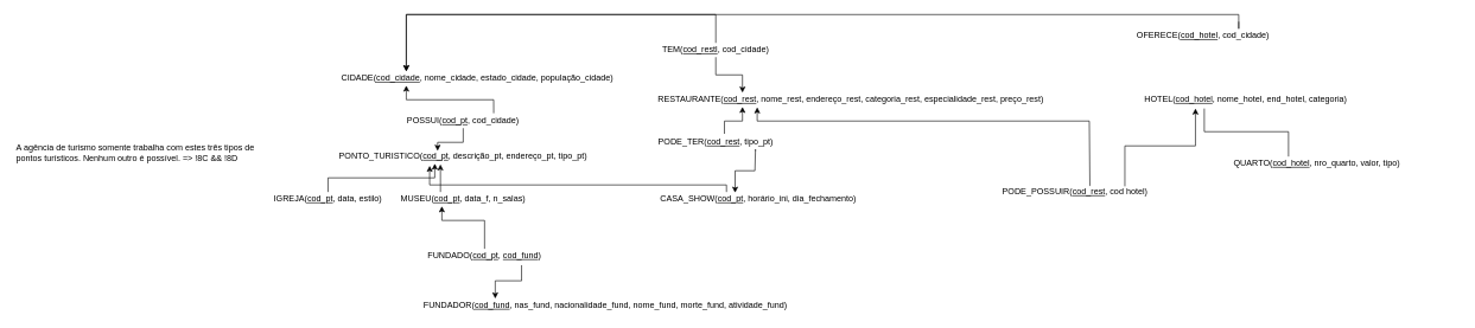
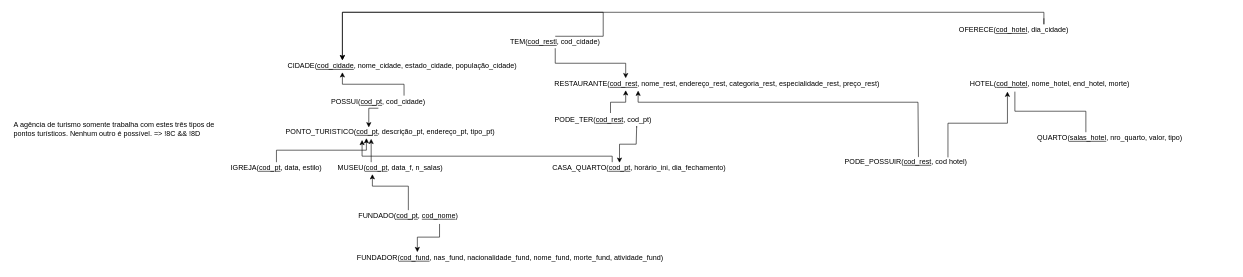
  <mxCell id="0" />
  <mxCell id="1" parent="0" />
  <mxCell id="2" style="edgeStyle=orthogonalEdgeStyle;rounded=0;orthogonalLoop=1;jettySize=auto;html=1;exitX=0.25;exitY=0;exitDx=0;exitDy=0;entryX=0.63;entryY=1.15;entryDx=0;entryDy=0;entryPerimeter=0;endArrow=none;endFill=0;startArrow=classic;startFill=1;" edge="1" parent="1" source="3" target="17"><mxGeometry relative="1" as="geometry" /></mxCell>
  <mxCell id="3" value="FUNDADOR(&lt;u&gt;cod_fund&lt;/u&gt;, nas_fund, nacionalidade_fund, nome_fund, morte_fund, atividade_fund)" style="text;html=1;strokeColor=none;fillColor=none;align=center;verticalAlign=middle;whiteSpace=wrap;rounded=0;" vertex="1" parent="1"><mxGeometry x="540" y="420" width="620" height="20" as="geometry" /></mxCell>
  <mxCell id="4" style="edgeStyle=orthogonalEdgeStyle;rounded=0;orthogonalLoop=1;jettySize=auto;html=1;exitX=0.5;exitY=0;exitDx=0;exitDy=0;entryX=0.389;entryY=1;entryDx=0;entryDy=0;entryPerimeter=0;" edge="1" parent="1" source="5" target="6"><mxGeometry relative="1" as="geometry" /></mxCell>
  <mxCell id="5" value="IGREJA(&lt;u&gt;cod_pt&lt;/u&gt;, data, estilo)" style="text;html=1;strokeColor=none;fillColor=none;align=center;verticalAlign=middle;whiteSpace=wrap;rounded=0;" vertex="1" parent="1"><mxGeometry x="380" y="270" width="160" height="20" as="geometry" /></mxCell>
  <mxCell id="6" value="PONTO_TURISTICO(&lt;u&gt;cod_pt&lt;/u&gt;, descrição_pt, endereço_pt, tipo_pt)" style="text;html=1;strokeColor=none;fillColor=none;align=center;verticalAlign=middle;whiteSpace=wrap;rounded=0;" vertex="1" parent="1"><mxGeometry x="470" y="210" width="360" height="20" as="geometry" /></mxCell>
  <mxCell id="7" value="CIDADE(&lt;u&gt;cod_cidade&lt;/u&gt;, nome_cidade, estado_cidade, população_cidade)" style="text;html=1;strokeColor=none;fillColor=none;align=center;verticalAlign=middle;whiteSpace=wrap;rounded=0;" vertex="1" parent="1"><mxGeometry x="470" y="100" width="400" height="20" as="geometry" /></mxCell>
- <mxCell id="8" value="HOTEL(&lt;u&gt;cod_hotel&lt;/u&gt;, nome_hotel, end_hotel, categoria)" style="text;html=1;strokeColor=none;fillColor=none;align=center;verticalAlign=middle;whiteSpace=wrap;rounded=0;" vertex="1" parent="1"><mxGeometry x="1550" width="400" height="20" as="geometry" y="130" /></mxCell>
+ <mxCell id="8" value="HOTEL(&lt;u&gt;cod_hotel&lt;/u&gt;, nome_hotel, end_hotel, morte)" style="text;html=1;strokeColor=none;fillColor=none;align=center;verticalAlign=middle;whiteSpace=wrap;rounded=0;" vertex="1" parent="1"><mxGeometry x="1550" width="400" height="20" as="geometry" y="130" /></mxCell>
  <mxCell id="9" style="edgeStyle=orthogonalEdgeStyle;rounded=0;orthogonalLoop=1;jettySize=auto;html=1;exitX=0.25;exitY=1;exitDx=0;exitDy=0;entryX=0.527;entryY=-0.1;entryDx=0;entryDy=0;entryPerimeter=0;startArrow=classic;startFill=1;endArrow=none;endFill=0;" edge="1" parent="1" source="10" target="19"><mxGeometry relative="1" as="geometry" /></mxCell>
  <mxCell id="10" value="RESTAURANTE(&lt;u&gt;cod_rest&lt;/u&gt;, nome_rest, endereço_rest, categoria_rest, especialidade_rest, preço_rest)" style="text;html=1;strokeColor=none;fillColor=none;align=center;verticalAlign=middle;whiteSpace=wrap;rounded=0;" vertex="1" parent="1"><mxGeometry x="890" width="610" height="20" as="geometry" y="130" /></mxCell>
  <mxCell id="11" value="A agência de turismo somente trabalha com estes três tipos de&lt;br&gt;pontos turísticos. Nenhum outro é possível. =&amp;gt; !8C &amp;amp;&amp;amp; !8D&amp;nbsp;" style="text;html=1;align=left;verticalAlign=middle;resizable=0;points=[];autosize=1;" vertex="1" parent="1"><mxGeometry x="20" y="200" width="350" height="30" as="geometry" /></mxCell>
  <mxCell id="12" style="edgeStyle=orthogonalEdgeStyle;rounded=0;orthogonalLoop=1;jettySize=auto;html=1;entryX=0.369;entryY=1.15;entryDx=0;entryDy=0;entryPerimeter=0;" edge="1" parent="1" source="15" target="6"><mxGeometry relative="1" as="geometry"><mxPoint x="960" y="280" as="sourcePoint" /><Array as="points"><mxPoint x="1020" y="260" /><mxPoint x="603" y="260" /></Array></mxGeometry></mxCell>
  <mxCell id="13" value="MUSEU(&lt;u&gt;cod_pt&lt;/u&gt;, data_f, n_salas)" style="text;html=1;strokeColor=none;fillColor=none;align=center;verticalAlign=middle;whiteSpace=wrap;rounded=0;" vertex="1" parent="1"><mxGeometry x="560" y="270" width="180" height="20" as="geometry" /></mxCell>
  <mxCell id="14" style="edgeStyle=orthogonalEdgeStyle;rounded=0;orthogonalLoop=1;jettySize=auto;html=1;entryX=0.411;entryY=1.05;entryDx=0;entryDy=0;entryPerimeter=0;" edge="1" parent="1" target="6"><mxGeometry relative="1" as="geometry"><mxPoint x="620" y="240" as="targetPoint" /><mxPoint x="618" y="270" as="sourcePoint" /><Array as="points"><mxPoint x="618" y="260" /><mxPoint x="618" y="260" /></Array></mxGeometry></mxCell>
- <mxCell id="15" value="CASA_SHOW(&lt;u&gt;cod_pt&lt;/u&gt;, horário_ini, dia_fechamento)" style="text;html=1;strokeColor=none;fillColor=none;align=center;verticalAlign=middle;whiteSpace=wrap;rounded=0;" vertex="1" parent="1"><mxGeometry x="840" y="270" width="450" height="20" as="geometry" /></mxCell>
+ <mxCell id="15" value="CASA_QUARTO(&lt;u&gt;cod_pt&lt;/u&gt;, horário_ini, dia_fechamento)" style="text;html=1;strokeColor=none;fillColor=none;align=center;verticalAlign=middle;whiteSpace=wrap;rounded=0;" vertex="1" parent="1"><mxGeometry x="840" y="270" width="450" height="20" as="geometry" /></mxCell>
  <mxCell id="16" style="edgeStyle=orthogonalEdgeStyle;rounded=0;orthogonalLoop=1;jettySize=auto;html=1;exitX=0.5;exitY=0;exitDx=0;exitDy=0;" edge="1" parent="1" source="17" target="13"><mxGeometry relative="1" as="geometry"><mxPoint x="626" y="289" as="targetPoint" /><mxPoint x="960" y="340" as="sourcePoint" /><Array as="points"><mxPoint x="680" y="310" /><mxPoint x="620" y="310" /></Array></mxGeometry></mxCell>
- <mxCell id="17" value="FUNDADO(&lt;u&gt;cod_pt&lt;/u&gt;, &lt;u&gt;cod_fund&lt;/u&gt;)" style="text;html=1;strokeColor=none;fillColor=none;align=center;verticalAlign=middle;whiteSpace=wrap;rounded=0;" vertex="1" parent="1"><mxGeometry x="480" y="350" width="400" height="20" as="geometry" /></mxCell>
+ <mxCell id="17" value="FUNDADO(&lt;u&gt;cod_pt&lt;/u&gt;, &lt;u&gt;cod_nome&lt;/u&gt;)" style="text;html=1;strokeColor=none;fillColor=none;align=center;verticalAlign=middle;whiteSpace=wrap;rounded=0;" vertex="1" parent="1"><mxGeometry x="480" y="350" width="400" height="20" as="geometry" /></mxCell>
  <mxCell id="18" style="edgeStyle=orthogonalEdgeStyle;rounded=0;orthogonalLoop=1;jettySize=auto;html=1;exitX=0.624;exitY=1.1;exitDx=0;exitDy=0;entryX=0.427;entryY=0.05;entryDx=0;entryDy=0;entryPerimeter=0;startArrow=none;startFill=0;endArrow=classic;endFill=1;exitPerimeter=0;" edge="1" parent="1" source="19" target="15"><mxGeometry relative="1" as="geometry"><Array as="points"><mxPoint x="1061" y="210" /><mxPoint x="1060" y="240" /><mxPoint x="1032" y="240" /></Array></mxGeometry></mxCell>
- <mxCell id="19" value="PODE_TER(&lt;u&gt;cod_rest&lt;/u&gt;, tipo_pt)" style="text;html=1;strokeColor=none;fillColor=none;align=center;verticalAlign=middle;whiteSpace=wrap;rounded=0;" vertex="1" parent="1"><mxGeometry x="780" y="190" width="450" height="20" as="geometry" /></mxCell>
+ <mxCell id="19" value="PODE_TER(&lt;u&gt;cod_rest&lt;/u&gt;, cod_pt)" style="text;html=1;strokeColor=none;fillColor=none;align=center;verticalAlign=middle;whiteSpace=wrap;rounded=0;" vertex="1" parent="1"><mxGeometry x="780" y="190" width="450" height="20" as="geometry" /></mxCell>
  <mxCell id="20" style="edgeStyle=orthogonalEdgeStyle;rounded=0;orthogonalLoop=1;jettySize=auto;html=1;exitX=0.5;exitY=1;exitDx=0;exitDy=0;entryX=0.4;entryY=0.1;entryDx=0;entryDy=0;entryPerimeter=0;startArrow=none;startFill=0;endArrow=classic;endFill=1;" edge="1" parent="1" source="22" target="6"><mxGeometry relative="1" as="geometry" /></mxCell>
  <mxCell id="21" style="edgeStyle=orthogonalEdgeStyle;rounded=0;orthogonalLoop=1;jettySize=auto;html=1;exitX=0.619;exitY=-0.05;exitDx=0;exitDy=0;entryX=0.25;entryY=1;entryDx=0;entryDy=0;startArrow=none;startFill=0;endArrow=classic;endFill=1;exitPerimeter=0;" edge="1" parent="1" source="22" target="7"><mxGeometry relative="1" as="geometry" /></mxCell>
- <mxCell id="22" value="POSSUI(&lt;u&gt;cod_pt&lt;/u&gt;, cod_cidade)" style="text;html=1;strokeColor=none;fillColor=none;align=center;verticalAlign=middle;whiteSpace=wrap;rounded=0;" vertex="1" parent="1"><mxGeometry x="470" y="160" width="360" height="20" as="geometry" /></mxCell>
+ <mxCell id="22" value="POSSUI(&lt;u&gt;cod_pt&lt;/u&gt;, cod_cidade)" style="text;html=1;strokeColor=none;fillColor=none;align=center;verticalAlign=middle;whiteSpace=wrap;rounded=0;" vertex="1" parent="1"><mxGeometry x="450" y="160" width="360" height="20" as="geometry" /></mxCell>
  <mxCell id="23" style="edgeStyle=orthogonalEdgeStyle;rounded=0;orthogonalLoop=1;jettySize=auto;html=1;entryX=0.25;entryY=0;entryDx=0;entryDy=0;startArrow=none;startFill=0;endArrow=classic;endFill=1;" edge="1" parent="1" target="7"><mxGeometry relative="1" as="geometry"><mxPoint x="1740" y="30" as="sourcePoint" /><Array as="points"><mxPoint x="1740" y="40" /><mxPoint x="1740" y="20" /><mxPoint x="570" y="20" /></Array></mxGeometry></mxCell>
- <mxCell id="24" value="OFERECE(&lt;u&gt;cod_hotel&lt;/u&gt;, cod_cidade)" style="text;html=1;strokeColor=none;fillColor=none;align=center;verticalAlign=middle;whiteSpace=wrap;rounded=0;" vertex="1" parent="1"><mxGeometry x="1490" y="40" width="400" height="20" as="geometry" /></mxCell>
+ <mxCell id="24" value="OFERECE(&lt;u&gt;cod_hotel&lt;/u&gt;, dia_cidade)" style="text;html=1;strokeColor=none;fillColor=none;align=center;verticalAlign=middle;whiteSpace=wrap;rounded=0;" vertex="1" parent="1"><mxGeometry x="1490" y="40" width="400" height="20" as="geometry" /></mxCell>
  <mxCell id="25" style="edgeStyle=orthogonalEdgeStyle;rounded=0;orthogonalLoop=1;jettySize=auto;html=1;exitX=0.5;exitY=1;exitDx=0;exitDy=0;entryX=0.25;entryY=0;entryDx=0;entryDy=0;startArrow=none;startFill=0;endArrow=classic;endFill=1;" edge="1" parent="1" source="27" target="10"><mxGeometry relative="1" as="geometry" /></mxCell>
  <mxCell id="26" style="edgeStyle=orthogonalEdgeStyle;rounded=0;orthogonalLoop=1;jettySize=auto;html=1;exitX=0.5;exitY=0;exitDx=0;exitDy=0;entryX=0.25;entryY=0;entryDx=0;entryDy=0;startArrow=none;startFill=0;endArrow=classic;endFill=1;" edge="1" parent="1" source="27" target="7"><mxGeometry relative="1" as="geometry"><Array as="points"><mxPoint x="1005" y="20" /><mxPoint x="570" y="20" /></Array></mxGeometry></mxCell>
- <mxCell id="27" value="TEM(&lt;u&gt;cod_restl&lt;/u&gt;, cod_cidade)" style="text;html=1;strokeColor=none;fillColor=none;align=center;verticalAlign=middle;whiteSpace=wrap;rounded=0;" vertex="1" parent="1"><mxGeometry x="805" y="60" width="400" height="20" as="geometry" /></mxCell>
+ <mxCell id="27" value="TEM(&lt;u&gt;cod_restl&lt;/u&gt;, cod_cidade)" style="text;html=1;strokeColor=none;fillColor=none;align=center;verticalAlign=middle;whiteSpace=wrap;rounded=0;" vertex="1" parent="1"><mxGeometry x="725" y="60" width="400" height="20" as="geometry" /></mxCell>
  <mxCell id="28" style="edgeStyle=orthogonalEdgeStyle;rounded=0;orthogonalLoop=1;jettySize=auto;html=1;entryX=0.284;entryY=1.033;entryDx=0;entryDy=0;entryPerimeter=0;startArrow=none;startFill=0;endArrow=classic;endFill=1;exitX=0.552;exitY=0.075;exitDx=0;exitDy=0;exitPerimeter=0;" edge="1" parent="1" source="30" target="10"><mxGeometry relative="1" as="geometry"><mxPoint x="1510" y="260" as="sourcePoint" /><Array as="points"><mxPoint x="1531" y="260" /><mxPoint x="1530" y="260" /><mxPoint x="1530" y="170" /><mxPoint x="1063" y="170" /></Array></mxGeometry></mxCell>
  <mxCell id="29" style="edgeStyle=orthogonalEdgeStyle;rounded=0;orthogonalLoop=1;jettySize=auto;html=1;entryX=0.323;entryY=1.117;entryDx=0;entryDy=0;entryPerimeter=0;startArrow=none;startFill=0;endArrow=classic;endFill=1;" edge="1" parent="1" target="8"><mxGeometry relative="1" as="geometry"><mxPoint x="1580" y="262" as="sourcePoint" /><Array as="points"><mxPoint x="1580" y="262" /><mxPoint x="1580" y="205" /><mxPoint x="1679" y="205" /></Array></mxGeometry></mxCell>
  <mxCell id="30" value="PODE_POSSUIR(&lt;u&gt;cod_rest&lt;/u&gt;, cod hotel)" style="text;html=1;strokeColor=none;fillColor=none;align=center;verticalAlign=middle;whiteSpace=wrap;rounded=0;" vertex="1" parent="1"><mxGeometry x="1310" y="260" width="400" height="20" as="geometry" /></mxCell>
  <mxCell id="31" style="edgeStyle=orthogonalEdgeStyle;rounded=0;orthogonalLoop=1;jettySize=auto;html=1;entryX=0.354;entryY=1.117;entryDx=0;entryDy=0;entryPerimeter=0;startArrow=none;startFill=0;endArrow=none;endFill=1;" edge="1" parent="1" source="32" target="8"><mxGeometry relative="1" as="geometry"><Array as="points"><mxPoint x="1810" y="185" /><mxPoint x="1692" y="185" /></Array></mxGeometry></mxCell>
- <mxCell id="32" value="QUARTO(&lt;u&gt;cod_hotel&lt;/u&gt;, nro_quarto, valor, tipo)" style="text;html=1;strokeColor=none;fillColor=none;align=center;verticalAlign=middle;whiteSpace=wrap;rounded=0;" vertex="1" parent="1"><mxGeometry x="1650" y="220" width="400" height="20" as="geometry" /></mxCell>
+ <mxCell id="32" value="QUARTO(&lt;u&gt;salas_hotel&lt;/u&gt;, nro_quarto, valor, tipo)" style="text;html=1;strokeColor=none;fillColor=none;align=center;verticalAlign=middle;whiteSpace=wrap;rounded=0;" vertex="1" parent="1"><mxGeometry x="1650" y="220" width="400" height="20" as="geometry" /></mxCell>
